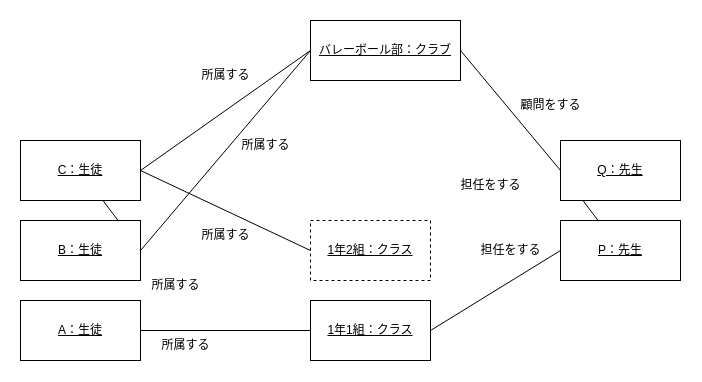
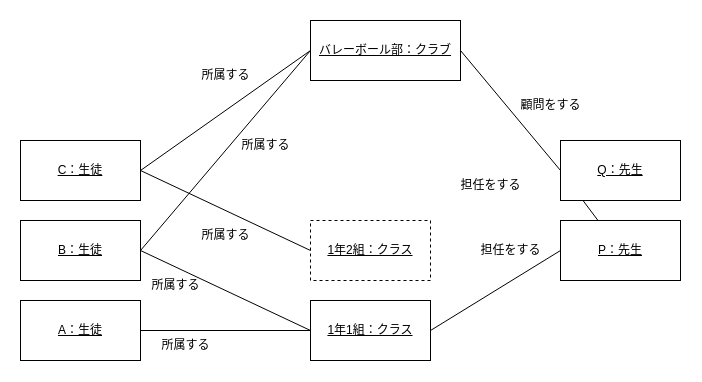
  <mxCell id="0" />
  <mxCell id="1" parent="0" />
  <mxCell id="2" style="rounded=0;orthogonalLoop=1;jettySize=auto;html=1;exitX=0;exitY=0.5;exitDx=0;exitDy=0;entryX=1;entryY=0.5;entryDx=0;entryDy=0;endArrow=none;endFill=0;fontStyle=4" edge="1" parent="1" source="3" target="4"><mxGeometry relative="1" as="geometry" /></mxCell>
  <mxCell id="3" value="P：先生" style="rounded=0;whiteSpace=wrap;html=1;fontSize=12;fontStyle=4" vertex="1" parent="1"><mxGeometry x="560" y="220" width="120" height="60" as="geometry" /></mxCell>
  <mxCell id="4" value="1年1組：クラス" style="rounded=0;whiteSpace=wrap;html=1;fontStyle=4" vertex="1" parent="1"><mxGeometry x="310" y="300" width="120" height="60" as="geometry" /></mxCell>
  <mxCell id="5" style="rounded=0;orthogonalLoop=1;jettySize=auto;html=1;exitX=0;exitY=0.5;exitDx=0;exitDy=0;endArrow=none;endFill=0;fontStyle=4;" edge="1" parent="1" source="7" target="3"><mxGeometry relative="1" as="geometry" /></mxCell>
  <mxCell id="6" style="rounded=0;orthogonalLoop=1;jettySize=auto;html=1;exitX=0;exitY=0.5;exitDx=0;exitDy=0;entryX=1;entryY=0.5;entryDx=0;entryDy=0;endArrow=none;endFill=0;fontStyle=4" edge="1" parent="1" source="7" target="9"><mxGeometry relative="1" as="geometry" /></mxCell>
  <mxCell id="7" value="Q：先生" style="rounded=0;whiteSpace=wrap;html=1;fontStyle=4" vertex="1" parent="1"><mxGeometry x="560" y="140" width="120" height="60" as="geometry" /></mxCell>
  <mxCell id="8" value="1年2組：クラス" style="rounded=0;whiteSpace=wrap;html=1;fontStyle=4;dashed=1;" vertex="1" parent="1"><mxGeometry x="310" y="220" width="120" height="60" as="geometry" /></mxCell>
  <mxCell id="9" value="バレーボール部：クラブ" style="rounded=0;whiteSpace=wrap;html=1;fontStyle=4" vertex="1" parent="1"><mxGeometry x="310" y="20" width="150" height="60" as="geometry" /></mxCell>
  <mxCell id="10" style="edgeStyle=orthogonalEdgeStyle;rounded=0;orthogonalLoop=1;jettySize=auto;html=1;exitX=1;exitY=0.5;exitDx=0;exitDy=0;entryX=0;entryY=0.5;entryDx=0;entryDy=0;endArrow=none;endFill=0;fontStyle=4" edge="1" parent="1" source="11" target="4"><mxGeometry relative="1" as="geometry" /></mxCell>
  <mxCell id="11" value="A：生徒" style="rounded=0;whiteSpace=wrap;html=1;fontStyle=4" vertex="1" parent="1"><mxGeometry x="20" y="300" width="120" height="60" as="geometry" /></mxCell>
- <mxCell id="12" style="rounded=0;orthogonalLoop=1;jettySize=auto;html=1;exitX=1;exitY=0.5;exitDx=0;exitDy=0;endArrow=none;endFill=0;fontStyle=4;" edge="1" parent="1" source="14" target="17"><mxGeometry relative="1" as="geometry" /></mxCell>
+ <mxCell id="12" style="rounded=0;orthogonalLoop=1;jettySize=auto;html=1;exitX=1;exitY=0.5;exitDx=0;exitDy=0;entryX=0;entryY=0.5;entryDx=0;entryDy=0;endArrow=none;endFill=0;fontStyle=4" edge="1" parent="1" source="14" target="4"><mxGeometry relative="1" as="geometry" /></mxCell>
  <mxCell id="13" style="rounded=0;orthogonalLoop=1;jettySize=auto;html=1;exitX=1;exitY=0.5;exitDx=0;exitDy=0;entryX=0;entryY=0.5;entryDx=0;entryDy=0;endArrow=none;endFill=0;fontStyle=4" edge="1" parent="1" source="14" target="9"><mxGeometry relative="1" as="geometry" /></mxCell>
  <mxCell id="14" value="B：生徒" style="rounded=0;whiteSpace=wrap;html=1;fontStyle=4" vertex="1" parent="1"><mxGeometry x="20" y="220" width="120" height="60" as="geometry" /></mxCell>
  <mxCell id="15" style="rounded=0;orthogonalLoop=1;jettySize=auto;html=1;exitX=1;exitY=0.5;exitDx=0;exitDy=0;entryX=0;entryY=0.5;entryDx=0;entryDy=0;endArrow=none;endFill=0;fontStyle=4" edge="1" parent="1" source="17" target="8"><mxGeometry relative="1" as="geometry" /></mxCell>
  <mxCell id="16" style="rounded=0;orthogonalLoop=1;jettySize=auto;html=1;exitX=1;exitY=0.5;exitDx=0;exitDy=0;entryX=0;entryY=0.5;entryDx=0;entryDy=0;endArrow=none;endFill=0;fontStyle=4" edge="1" parent="1" source="17" target="9"><mxGeometry relative="1" as="geometry" /></mxCell>
  <mxCell id="17" value="C：生徒" style="rounded=0;whiteSpace=wrap;html=1;fontStyle=4" vertex="1" parent="1"><mxGeometry x="20" y="140" width="120" height="60" as="geometry" /></mxCell>
  <mxCell id="18" value="所属する" style="text;html=1;align=center;verticalAlign=middle;resizable=0;points=[];autosize=1;strokeColor=none;fillColor=none;" vertex="1" parent="1"><mxGeometry x="190" y="60" width="70" height="30" as="geometry" /></mxCell>
  <mxCell id="19" value="所属する" style="text;html=1;align=center;verticalAlign=middle;resizable=0;points=[];autosize=1;strokeColor=none;fillColor=none;" vertex="1" parent="1"><mxGeometry x="230" y="130" width="70" height="30" as="geometry" /></mxCell>
  <mxCell id="20" value="顧問をする" style="text;html=1;align=center;verticalAlign=middle;resizable=0;points=[];autosize=1;strokeColor=none;fillColor=none;" vertex="1" parent="1"><mxGeometry x="510" y="90" width="80" height="30" as="geometry" /></mxCell>
  <mxCell id="21" value="担任をする" style="text;html=1;align=center;verticalAlign=middle;resizable=0;points=[];autosize=1;strokeColor=none;fillColor=none;" vertex="1" parent="1"><mxGeometry x="450" y="170" width="80" height="30" as="geometry" /></mxCell>
  <mxCell id="22" value="担任をする" style="text;html=1;align=center;verticalAlign=middle;resizable=0;points=[];autosize=1;strokeColor=none;fillColor=none;" vertex="1" parent="1"><mxGeometry x="470" y="235" width="80" height="30" as="geometry" /></mxCell>
  <mxCell id="23" value="所属する" style="text;html=1;align=center;verticalAlign=middle;resizable=0;points=[];autosize=1;strokeColor=none;fillColor=none;" vertex="1" parent="1"><mxGeometry x="150" y="330" width="70" height="30" as="geometry" /></mxCell>
  <mxCell id="24" value="所属する" style="text;html=1;align=center;verticalAlign=middle;resizable=0;points=[];autosize=1;strokeColor=none;fillColor=none;" vertex="1" parent="1"><mxGeometry x="190" y="220" width="70" height="30" as="geometry" /></mxCell>
  <mxCell id="25" value="所属する" style="text;html=1;align=center;verticalAlign=middle;resizable=0;points=[];autosize=1;strokeColor=none;fillColor=none;" vertex="1" parent="1"><mxGeometry x="140" y="270" width="70" height="30" as="geometry" /></mxCell>
